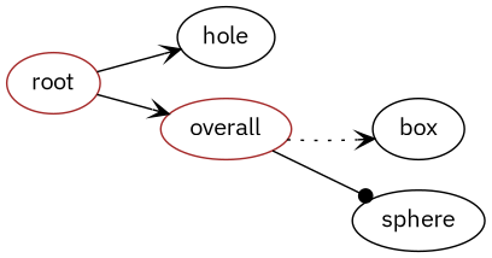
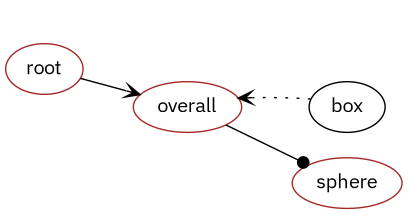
  digraph {
    fontname="IBM Plex Sans"
    rankdir=LR
    node [color=black fontname="IBM Plex Sans"]
    edge [arrowhead=vee fontname="IBM Plex Sans" style=solid]
    n1 [color=brown label=root]
-   n2 [label=hole]
    n3 [color=brown label=overall]
    n4 [label=box]
-   n5 [label=sphere]
-   n1 -> n2
+   n5 [color=brown label=sphere]
    n1 -> n3
-   n3 -> n4 [style=dotted]
+   n4 -> n3 [style=dotted]
    n3 -> n5 [arrowhead=dot]
  }
